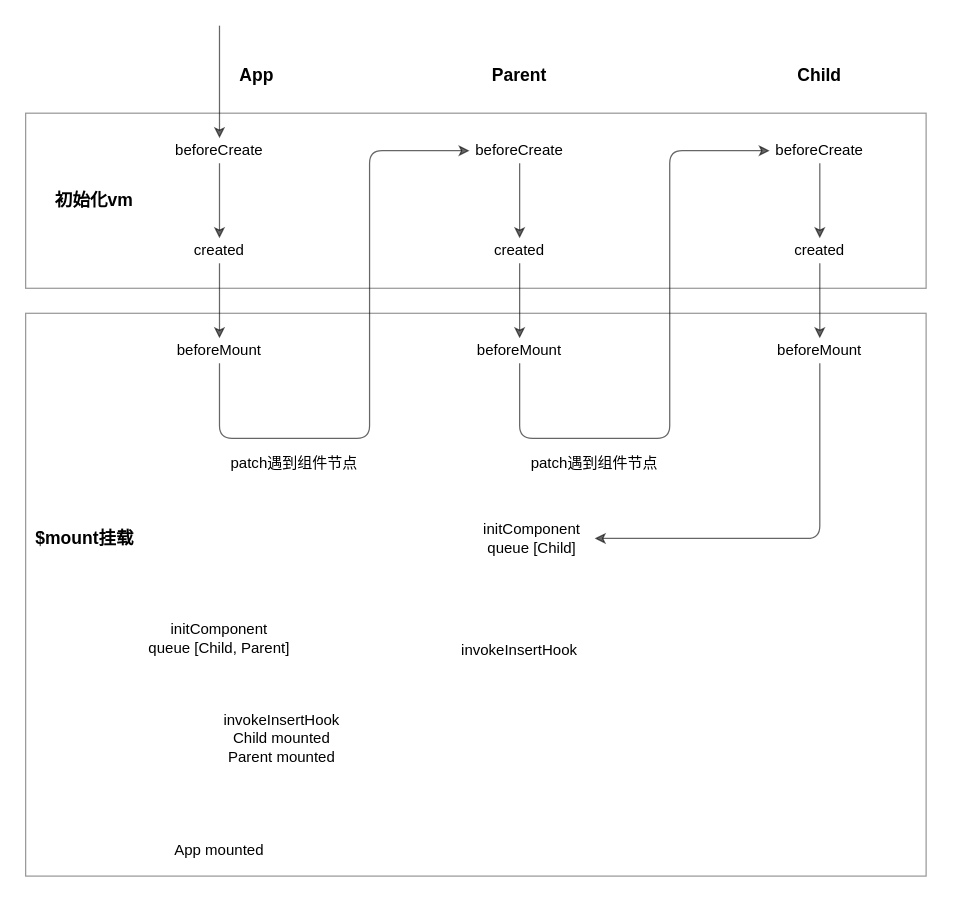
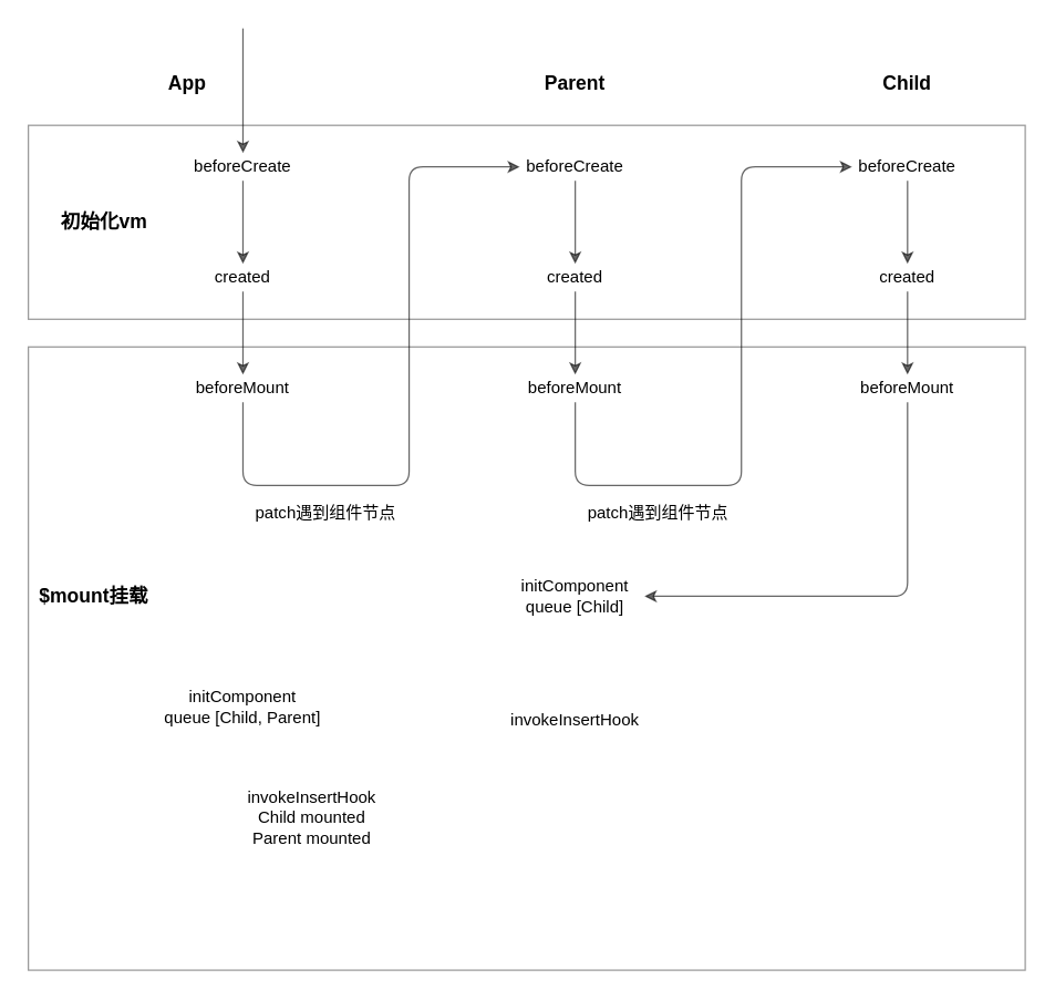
  <mxCell id="0" />
  <mxCell id="1" parent="0" />
  <mxCell id="2" value="" style="rounded=0;whiteSpace=wrap;html=1;fontSize=12;opacity=40;" vertex="1" parent="1"><mxGeometry x="20" y="250" width="720" height="450" as="geometry" /></mxCell>
  <mxCell id="3" value="" style="rounded=0;whiteSpace=wrap;html=1;fontSize=12;opacity=40;" vertex="1" parent="1"><mxGeometry x="20" y="90" width="720" height="140" as="geometry" /></mxCell>
  <mxCell id="4" value="beforeCreate" style="text;html=1;strokeColor=none;fillColor=none;align=center;verticalAlign=middle;whiteSpace=wrap;rounded=0;" vertex="1" parent="1"><mxGeometry x="135" y="110" width="80" height="20" as="geometry" /></mxCell>
  <mxCell id="5" value="created" style="text;html=1;strokeColor=none;fillColor=none;align=center;verticalAlign=middle;whiteSpace=wrap;rounded=0;" vertex="1" parent="1"><mxGeometry x="135" y="190" width="80" height="20" as="geometry" /></mxCell>
  <mxCell id="6" value="beforeMount" style="text;html=1;strokeColor=none;fillColor=none;align=center;verticalAlign=middle;whiteSpace=wrap;rounded=0;" vertex="1" parent="1"><mxGeometry x="135" y="270" width="80" height="20" as="geometry" /></mxCell>
  <mxCell id="7" value="" style="endArrow=classic;html=1;entryX=0.5;entryY=0;entryDx=0;entryDy=0;opacity=60;" edge="1" parent="1" target="4"><mxGeometry width="50" height="50" relative="1" as="geometry"><mxPoint x="175" y="20" as="sourcePoint" /><mxPoint x="475" y="180" as="targetPoint" /></mxGeometry></mxCell>
  <mxCell id="8" value="" style="endArrow=classic;html=1;exitX=0.5;exitY=1;exitDx=0;exitDy=0;opacity=60;" edge="1" parent="1" source="4" target="5"><mxGeometry width="50" height="50" relative="1" as="geometry"><mxPoint x="425" y="230" as="sourcePoint" /><mxPoint x="475" y="180" as="targetPoint" /></mxGeometry></mxCell>
  <mxCell id="9" value="" style="endArrow=classic;html=1;exitX=0.5;exitY=1;exitDx=0;exitDy=0;entryX=0.5;entryY=0;entryDx=0;entryDy=0;opacity=60;" edge="1" parent="1" source="5" target="6"><mxGeometry width="50" height="50" relative="1" as="geometry"><mxPoint x="425" y="230" as="sourcePoint" /><mxPoint x="475" y="180" as="targetPoint" /></mxGeometry></mxCell>
  <mxCell id="10" value="beforeCreate" style="text;html=1;strokeColor=none;fillColor=none;align=center;verticalAlign=middle;whiteSpace=wrap;rounded=0;" vertex="1" parent="1"><mxGeometry x="375" y="110" width="80" height="20" as="geometry" /></mxCell>
  <mxCell id="11" value="created" style="text;html=1;strokeColor=none;fillColor=none;align=center;verticalAlign=middle;whiteSpace=wrap;rounded=0;" vertex="1" parent="1"><mxGeometry x="375" y="190" width="80" height="20" as="geometry" /></mxCell>
  <mxCell id="12" value="beforeMount" style="text;html=1;strokeColor=none;fillColor=none;align=center;verticalAlign=middle;whiteSpace=wrap;rounded=0;" vertex="1" parent="1"><mxGeometry x="375" y="270" width="80" height="20" as="geometry" /></mxCell>
  <mxCell id="13" value="" style="endArrow=classic;html=1;exitX=0.5;exitY=1;exitDx=0;exitDy=0;opacity=60;" edge="1" parent="1" source="10" target="11"><mxGeometry width="50" height="50" relative="1" as="geometry"><mxPoint x="665" y="230" as="sourcePoint" /><mxPoint x="715" y="180" as="targetPoint" /></mxGeometry></mxCell>
  <mxCell id="14" value="" style="endArrow=classic;html=1;exitX=0.5;exitY=1;exitDx=0;exitDy=0;entryX=0.5;entryY=0;entryDx=0;entryDy=0;opacity=60;" edge="1" parent="1" source="11" target="12"><mxGeometry width="50" height="50" relative="1" as="geometry"><mxPoint x="665" y="230" as="sourcePoint" /><mxPoint x="715" y="180" as="targetPoint" /></mxGeometry></mxCell>
  <mxCell id="15" value="beforeCreate" style="text;html=1;strokeColor=none;fillColor=none;align=center;verticalAlign=middle;whiteSpace=wrap;rounded=0;" vertex="1" parent="1"><mxGeometry x="615" y="110" width="80" height="20" as="geometry" /></mxCell>
  <mxCell id="16" value="created" style="text;html=1;strokeColor=none;fillColor=none;align=center;verticalAlign=middle;whiteSpace=wrap;rounded=0;" vertex="1" parent="1"><mxGeometry x="615" y="190" width="80" height="20" as="geometry" /></mxCell>
  <mxCell id="17" value="beforeMount" style="text;html=1;strokeColor=none;fillColor=none;align=center;verticalAlign=middle;whiteSpace=wrap;rounded=0;" vertex="1" parent="1"><mxGeometry x="615" y="270" width="80" height="20" as="geometry" /></mxCell>
  <mxCell id="18" value="" style="endArrow=classic;html=1;exitX=0.5;exitY=1;exitDx=0;exitDy=0;opacity=60;" edge="1" parent="1" source="15" target="16"><mxGeometry width="50" height="50" relative="1" as="geometry"><mxPoint x="905" y="230" as="sourcePoint" /><mxPoint x="955" y="180" as="targetPoint" /></mxGeometry></mxCell>
  <mxCell id="19" value="" style="endArrow=classic;html=1;exitX=0.5;exitY=1;exitDx=0;exitDy=0;entryX=0.5;entryY=0;entryDx=0;entryDy=0;opacity=60;" edge="1" parent="1" source="16" target="17"><mxGeometry width="50" height="50" relative="1" as="geometry"><mxPoint x="905" y="230" as="sourcePoint" /><mxPoint x="955" y="180" as="targetPoint" /></mxGeometry></mxCell>
  <mxCell id="20" value="" style="endArrow=classic;html=1;exitX=0.5;exitY=1;exitDx=0;exitDy=0;entryX=0;entryY=0.5;entryDx=0;entryDy=0;opacity=60;" edge="1" parent="1" source="6" target="10"><mxGeometry width="50" height="50" relative="1" as="geometry"><mxPoint x="425" y="230" as="sourcePoint" /><mxPoint x="295" y="350" as="targetPoint" /><Array as="points"><mxPoint x="175" y="350" /><mxPoint x="295" y="350" /><mxPoint x="295" y="120" /></Array></mxGeometry></mxCell>
  <mxCell id="21" value="" style="endArrow=classic;html=1;entryX=0;entryY=0.5;entryDx=0;entryDy=0;exitX=0.5;exitY=1;exitDx=0;exitDy=0;opacity=60;" edge="1" parent="1" source="12" target="15"><mxGeometry width="50" height="50" relative="1" as="geometry"><mxPoint x="375" y="320" as="sourcePoint" /><mxPoint x="565" y="100" as="targetPoint" /><Array as="points"><mxPoint x="415" y="350" /><mxPoint x="535" y="350" /><mxPoint x="535" y="120" /></Array></mxGeometry></mxCell>
- <mxCell id="22" value="App" style="text;html=1;strokeColor=none;fillColor=none;align=center;verticalAlign=middle;whiteSpace=wrap;rounded=0;fontStyle=1;fontSize=14;" vertex="1" parent="1"><mxGeometry x="185" y="50" width="40" height="20" as="geometry" /></mxCell>
+ <mxCell id="22" value="App" style="text;html=1;strokeColor=none;fillColor=none;align=center;verticalAlign=middle;whiteSpace=wrap;rounded=0;fontStyle=1;fontSize=14;" vertex="1" parent="1"><mxGeometry x="115" y="50" width="40" height="20" as="geometry" /></mxCell>
  <mxCell id="23" value="Parent" style="text;html=1;strokeColor=none;fillColor=none;align=center;verticalAlign=middle;whiteSpace=wrap;rounded=0;fontStyle=1;fontSize=14;" vertex="1" parent="1"><mxGeometry x="395" y="50" width="40" height="20" as="geometry" /></mxCell>
  <mxCell id="24" value="Child" style="text;html=1;strokeColor=none;fillColor=none;align=center;verticalAlign=middle;whiteSpace=wrap;rounded=0;fontStyle=1;fontSize=14;" vertex="1" parent="1"><mxGeometry x="635" y="50" width="40" height="20" as="geometry" /></mxCell>
  <mxCell id="25" value="patch遇到组件节点" style="text;html=1;strokeColor=none;fillColor=none;align=center;verticalAlign=middle;whiteSpace=wrap;rounded=0;fontSize=12;" vertex="1" parent="1"><mxGeometry x="165" y="360" width="140" height="20" as="geometry" /></mxCell>
  <mxCell id="26" value="patch遇到组件节点" style="text;html=1;strokeColor=none;fillColor=none;align=center;verticalAlign=middle;whiteSpace=wrap;rounded=0;fontSize=12;" vertex="1" parent="1"><mxGeometry x="405" y="360" width="140" height="20" as="geometry" /></mxCell>
  <mxCell id="27" value="" style="endArrow=classic;html=1;fontSize=14;opacity=60;exitX=0.5;exitY=1;exitDx=0;exitDy=0;entryX=1;entryY=0.5;entryDx=0;entryDy=0;" edge="1" parent="1" source="17" target="28"><mxGeometry width="50" height="50" relative="1" as="geometry"><mxPoint x="415" y="410" as="sourcePoint" /><mxPoint x="535" y="430" as="targetPoint" /><Array as="points"><mxPoint x="655" y="430" /></Array></mxGeometry></mxCell>
- <mxCell id="28" value="initComponent&lt;br&gt;queue [Child]" style="text;html=1;strokeColor=none;fillColor=none;align=center;verticalAlign=middle;whiteSpace=wrap;rounded=0;fontSize=12;" vertex="1" parent="1"><mxGeometry x="375" y="410" width="100" height="40" as="geometry" /></mxCell>
+ <mxCell id="28" value="initComponent&lt;br&gt;queue [Child]" style="text;html=1;strokeColor=none;fillColor=none;align=center;verticalAlign=middle;whiteSpace=wrap;rounded=0;fontSize=12;" vertex="1" parent="1"><mxGeometry x="365" y="410" width="100" height="40" as="geometry" /></mxCell>
  <mxCell id="29" value="initComponent&lt;br&gt;queue [Child, Parent]" style="text;html=1;strokeColor=none;fillColor=none;align=center;verticalAlign=middle;whiteSpace=wrap;rounded=0;fontSize=12;" vertex="1" parent="1"><mxGeometry x="110" y="490" width="130" height="40" as="geometry" /></mxCell>
  <mxCell id="30" value="invokeInsertHook&lt;br&gt;" style="text;html=1;strokeColor=none;fillColor=none;align=center;verticalAlign=middle;whiteSpace=wrap;rounded=0;fontSize=12;" vertex="1" parent="1"><mxGeometry x="395" y="510" width="40" height="20" as="geometry" /></mxCell>
  <mxCell id="31" value="invokeInsertHook&lt;br&gt;Child mounted&lt;br&gt;Parent mounted" style="text;html=1;strokeColor=none;fillColor=none;align=center;verticalAlign=middle;whiteSpace=wrap;rounded=0;fontSize=12;" vertex="1" parent="1"><mxGeometry x="205" y="580" width="40" height="20" as="geometry" /></mxCell>
- <mxCell id="32" value="App mounted" style="text;html=1;strokeColor=none;fillColor=none;align=center;verticalAlign=middle;whiteSpace=wrap;rounded=0;fontSize=12;" vertex="1" parent="1"><mxGeometry x="135" y="670" width="80" height="20" as="geometry" /></mxCell>
  <mxCell id="33" value="初始化vm" style="text;html=1;strokeColor=none;fillColor=none;align=center;verticalAlign=middle;whiteSpace=wrap;rounded=0;fontSize=14;opacity=40;fontStyle=1" vertex="1" parent="1"><mxGeometry x="35" y="150" width="80" height="20" as="geometry" /></mxCell>
  <mxCell id="34" value="$mount挂载" style="text;html=1;strokeColor=none;fillColor=none;align=center;verticalAlign=middle;whiteSpace=wrap;rounded=0;fontSize=14;opacity=40;fontStyle=1" vertex="1" parent="1"><mxGeometry x="20" y="420" width="95" height="20" as="geometry" /></mxCell>
